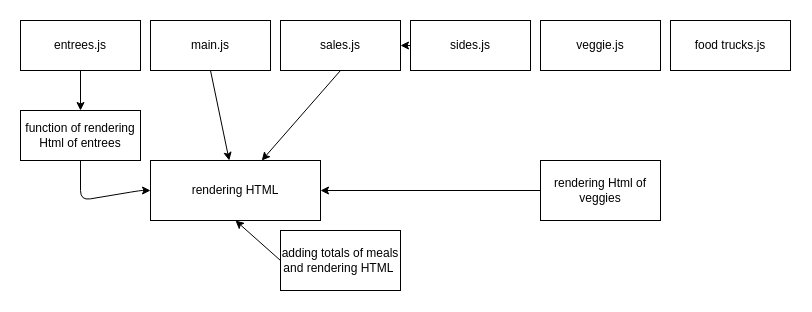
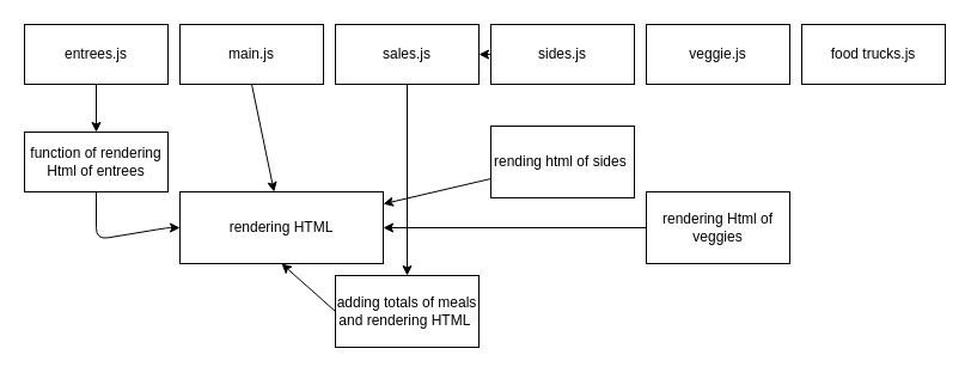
  <mxCell id="0" />
  <mxCell id="1" parent="0" />
  <mxCell id="2" style="edgeStyle=none;html=1;exitX=0.5;exitY=1;exitDx=0;exitDy=0;" edge="1" parent="1" source="3" target="13"><mxGeometry relative="1" as="geometry"><mxPoint x="80" y="110" as="targetPoint" /></mxGeometry></mxCell>
  <mxCell id="3" value="entrees.js" style="rounded=0;whiteSpace=wrap;html=1;" vertex="1" parent="1"><mxGeometry y="20" width="120" height="50" as="geometry" x="20" /></mxCell>
  <mxCell id="4" style="edgeStyle=none;html=1;exitX=0.5;exitY=1;exitDx=0;exitDy=0;" edge="1" parent="1" source="5" target="14"><mxGeometry relative="1" as="geometry"><mxPoint x="210" y="130" as="targetPoint" /></mxGeometry></mxCell>
  <mxCell id="5" value="main.js" style="rounded=0;whiteSpace=wrap;html=1;" vertex="1" parent="1"><mxGeometry x="150" y="20" width="120" height="50" as="geometry" /></mxCell>
- <mxCell id="6" style="edgeStyle=none;html=1;exitX=0.5;exitY=1;exitDx=0;exitDy=0;" edge="1" parent="1" source="7" target="14"><mxGeometry relative="1" as="geometry"><mxPoint x="340" y="230" as="targetPoint" /></mxGeometry></mxCell>
+ <mxCell id="6" style="edgeStyle=none;html=1;exitX=0.5;exitY=1;exitDx=0;exitDy=0;" edge="1" parent="1" source="7" target="20"><mxGeometry relative="1" as="geometry"><mxPoint x="340" y="230" as="targetPoint" /></mxGeometry></mxCell>
  <mxCell id="7" value="sales.js" style="rounded=0;whiteSpace=wrap;html=1;" vertex="1" parent="1"><mxGeometry x="280" y="20" width="120" height="50" as="geometry" /></mxCell>
  <mxCell id="8" style="edgeStyle=none;html=1;" edge="1" parent="1" source="9" target="7"><mxGeometry relative="1" as="geometry"><mxPoint x="470" y="120" as="targetPoint" /></mxGeometry></mxCell>
  <mxCell id="9" value="sides.js" style="rounded=0;whiteSpace=wrap;html=1;" vertex="1" parent="1"><mxGeometry x="410" y="20" width="120" height="50" as="geometry" /></mxCell>
  <mxCell id="10" value="veggie.js" style="rounded=0;whiteSpace=wrap;html=1;" vertex="1" parent="1"><mxGeometry x="540" y="20" width="120" height="50" as="geometry" /></mxCell>
  <mxCell id="11" value="food trucks.js" style="rounded=0;whiteSpace=wrap;html=1;" vertex="1" parent="1"><mxGeometry x="670" y="20" width="120" height="50" as="geometry" /></mxCell>
  <mxCell id="12" style="edgeStyle=none;html=1;exitX=0.5;exitY=1;exitDx=0;exitDy=0;entryX=0;entryY=0.5;entryDx=0;entryDy=0;" edge="1" parent="1" source="13" target="14"><mxGeometry relative="1" as="geometry"><Array as="points"><mxPoint x="80" y="200" /><mxPoint x="140" y="190" /></Array></mxGeometry></mxCell>
  <mxCell id="13" value="function of rendering Html of entrees" style="rounded=0;whiteSpace=wrap;html=1;" vertex="1" parent="1"><mxGeometry y="110" width="120" height="50" as="geometry" x="20" /></mxCell>
  <mxCell id="14" value="rendering HTML" style="rounded=0;whiteSpace=wrap;html=1;" vertex="1" parent="1"><mxGeometry x="150" y="160" width="170" height="60" as="geometry" /></mxCell>
+ <mxCell id="15" style="edgeStyle=none;html=1;" edge="1" parent="1" source="16" target="14"><mxGeometry relative="1" as="geometry" /></mxCell>
+ <mxCell id="16" value="rending html of sides&amp;nbsp;" style="rounded=0;whiteSpace=wrap;html=1;" vertex="1" parent="1"><mxGeometry x="410" y="105" width="120" height="60" as="geometry" /></mxCell>
  <mxCell id="17" style="edgeStyle=none;html=1;exitX=0;exitY=0.5;exitDx=0;exitDy=0;" edge="1" parent="1" source="18" target="14"><mxGeometry relative="1" as="geometry" /></mxCell>
  <mxCell id="18" value="rendering Html of veggies" style="rounded=0;whiteSpace=wrap;html=1;" vertex="1" parent="1"><mxGeometry x="540" y="160" width="120" height="60" as="geometry" /></mxCell>
  <mxCell id="19" style="edgeStyle=none;html=1;exitX=0;exitY=0.5;exitDx=0;exitDy=0;entryX=0.5;entryY=1;entryDx=0;entryDy=0;" edge="1" parent="1" source="20" target="14"><mxGeometry relative="1" as="geometry" /></mxCell>
  <mxCell id="20" value="adding totals of meals and rendering HTML&amp;nbsp;" style="rounded=0;whiteSpace=wrap;html=1;" vertex="1" parent="1"><mxGeometry x="280" y="230" width="120" height="60" as="geometry" /></mxCell>
